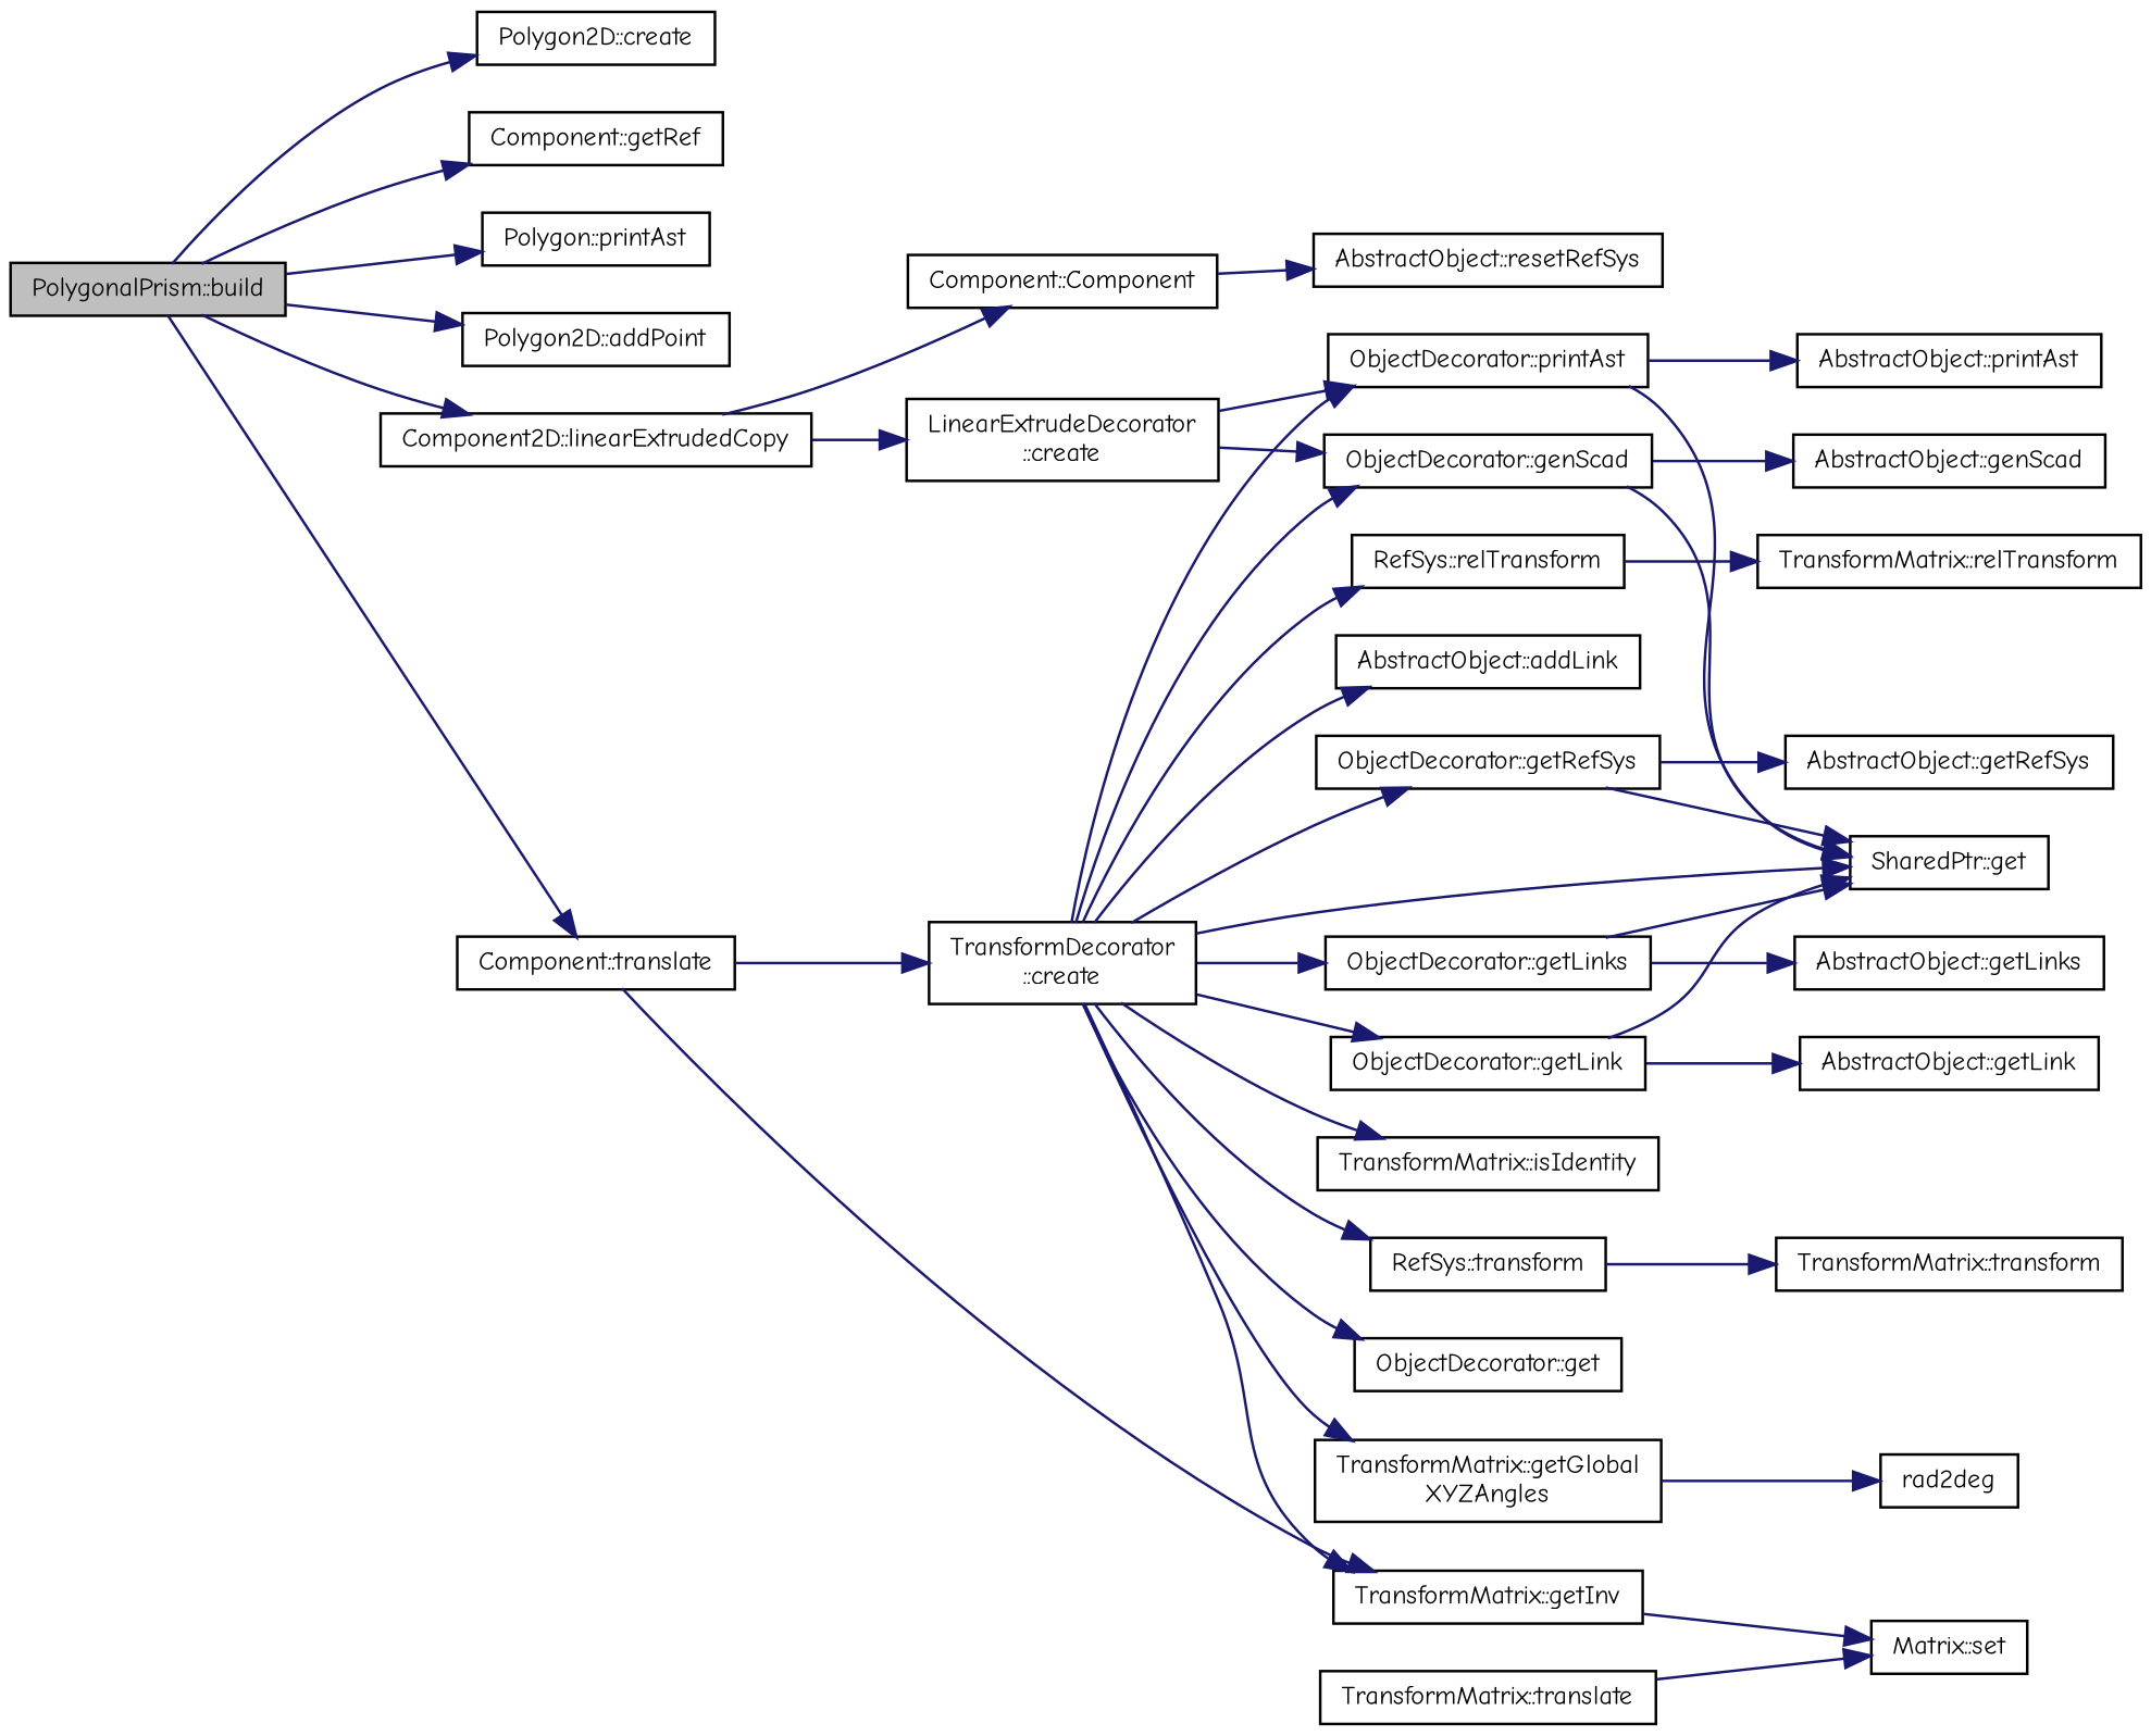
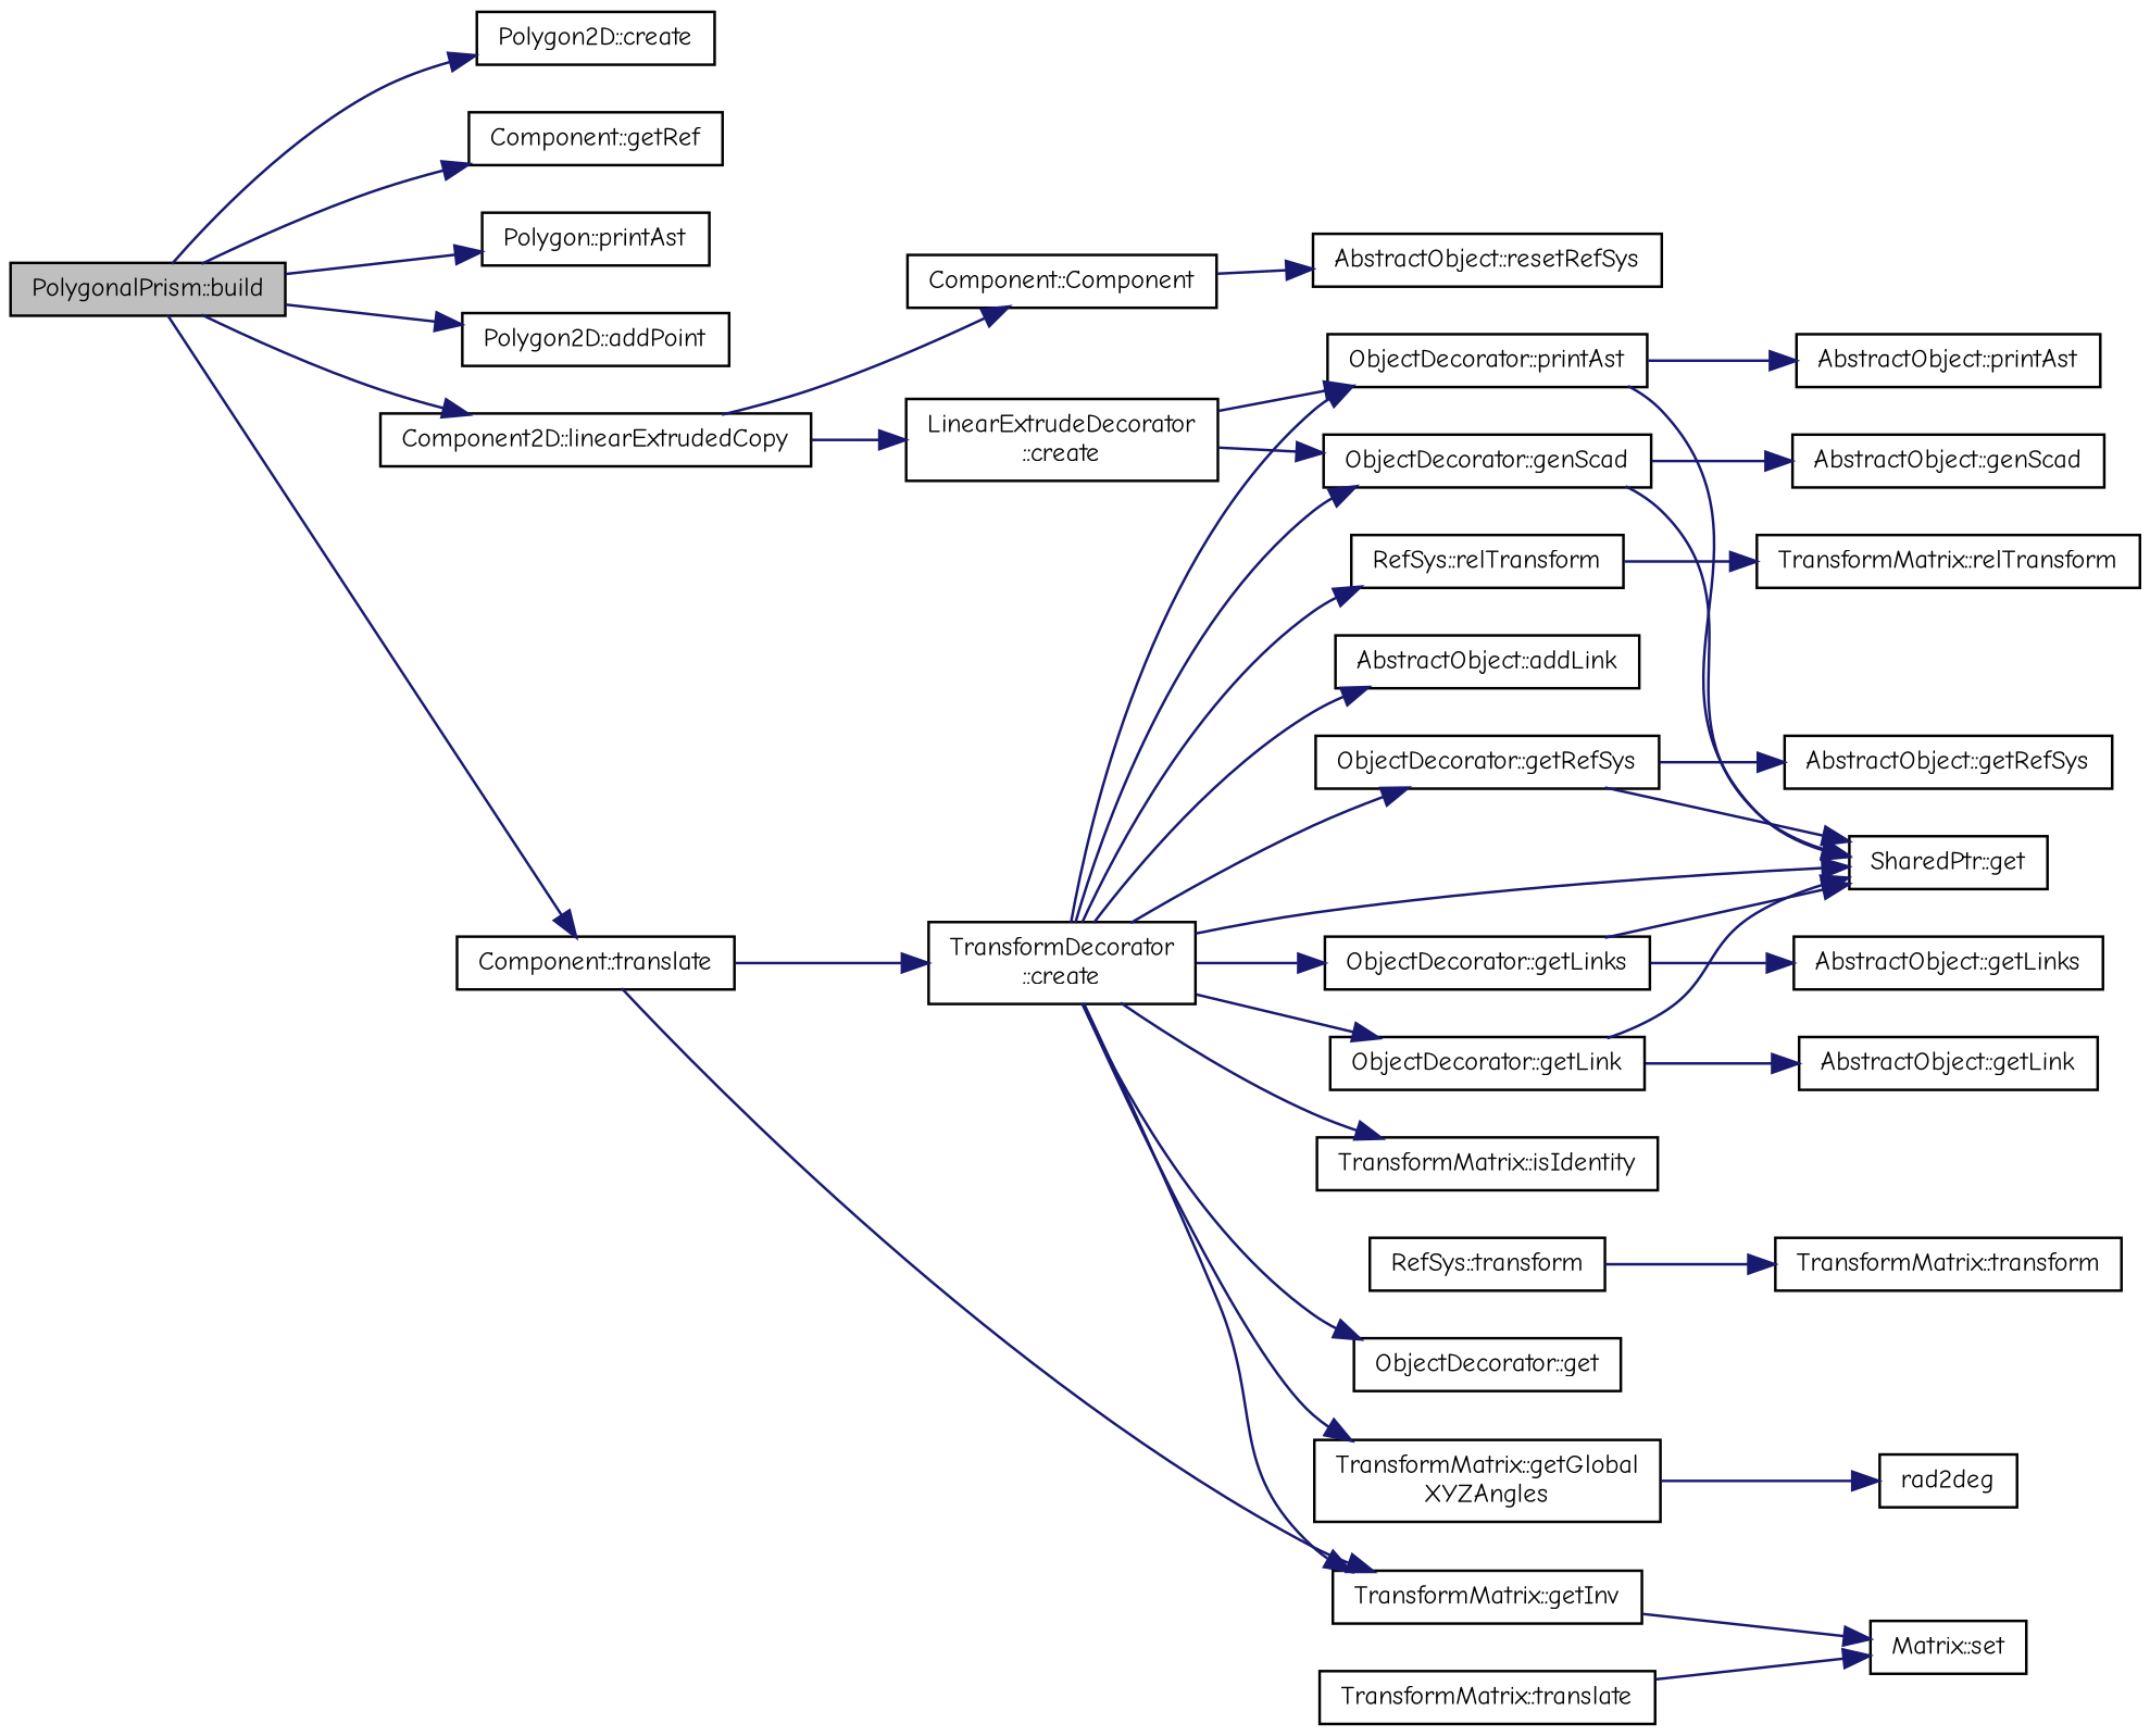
  digraph {
    fontname="Comic Neue"
    rankdir=LR
    node [color=black fillcolor=white fontname="Comic Neue" fontsize=10 shape=record style=filled]
    edge [color=midnightblue fontname="Comic Neue" fontsize=10 labelfontname=Helvetica labelfontsize=10 style=solid]
    n1 [fillcolor=grey75 fontcolor=black height=0.2 label="PolygonalPrism::build" width=0.4]
    n2 [height=0.2 label="Polygon2D::create" width=0.4]
    n3 [height=0.2 label="Component::getRef" width=0.4]
    n4 [height=0.2 label="Polygon::printAst" width=0.4]
    n5 [height=0.2 label="Polygon2D::addPoint" width=0.4]
    n6 [height=0.2 label="Component2D::linearExtrudedCopy" width=0.4]
    n7 [height=0.2 label="Component::translate" width=0.4]
    n8 [height=0.2 label="Component::Component" width=0.4]
    n9 [height=0.2 label="LinearExtrudeDecorator\l::create" width=0.4]
    n10 [height=0.2 label="TransformDecorator\l::create" width=0.4]
    n11 [height=0.2 label="TransformMatrix::getInv" width=0.4]
    n12 [height=0.2 label="AbstractObject::resetRefSys" width=0.4]
    n13 [height=0.2 label="ObjectDecorator::genScad" width=0.4]
    n14 [height=0.2 label="ObjectDecorator::printAst" width=0.4]
    n15 [height=0.2 label="SharedPtr::get" width=0.4]
    n16 [height=0.2 label="AbstractObject::genScad" width=0.4]
    n17 [height=0.2 label="AbstractObject::printAst" width=0.4]
    n18 [height=0.2 label="TransformMatrix::translate" width=0.4]
    n19 [height=0.2 label="Matrix::set" width=0.4]
    n20 [height=0.2 label="TransformMatrix::isIdentity" width=0.4]
    n21 [height=0.2 label="RefSys::relTransform" width=0.4]
    n22 [height=0.2 label="RefSys::transform" width=0.4]
    n23 [height=0.2 label="ObjectDecorator::get" width=0.4]
    n24 [height=0.2 label="AbstractObject::addLink" width=0.4]
    n25 [height=0.2 label="TransformMatrix::getGlobal\lXYZAngles" width=0.4]
    n26 [height=0.2 label="ObjectDecorator::getRefSys" width=0.4]
    n27 [height=0.2 label="ObjectDecorator::getLinks" width=0.4]
    n28 [height=0.2 label="ObjectDecorator::getLink" width=0.4]
    n29 [height=0.2 label="TransformMatrix::relTransform" width=0.4]
    n30 [height=0.2 label="TransformMatrix::transform" width=0.4]
    n31 [height=0.2 label=rad2deg width=0.4]
    n32 [height=0.2 label="AbstractObject::getRefSys" width=0.4]
    n33 [height=0.2 label="AbstractObject::getLinks" width=0.4]
    n34 [height=0.2 label="AbstractObject::getLink" width=0.4]
    n1 -> n2
    n1 -> n3
    n1 -> n4
    n1 -> n5
    n1 -> n6
    n1 -> n7
    n6 -> n8
    n6 -> n9
    n7 -> n10
    n7 -> n11
    n8 -> n12
    n9 -> n13
    n9 -> n14
    n10 -> n11
    n10 -> n13
    n10 -> n14
    n10 -> n15
    n10 -> n20
    n10 -> n21
-   n10 -> n22
    n10 -> n23
    n10 -> n24
    n10 -> n25
    n10 -> n26
    n10 -> n27
    n10 -> n28
    n11 -> n19
    n13 -> n15
    n13 -> n16
    n14 -> n15
    n14 -> n17
    n18 -> n19
    n21 -> n29
    n22 -> n30
    n25 -> n31
    n26 -> n15
    n26 -> n32
    n27 -> n15
    n27 -> n33
    n28 -> n15
    n28 -> n34
  }
